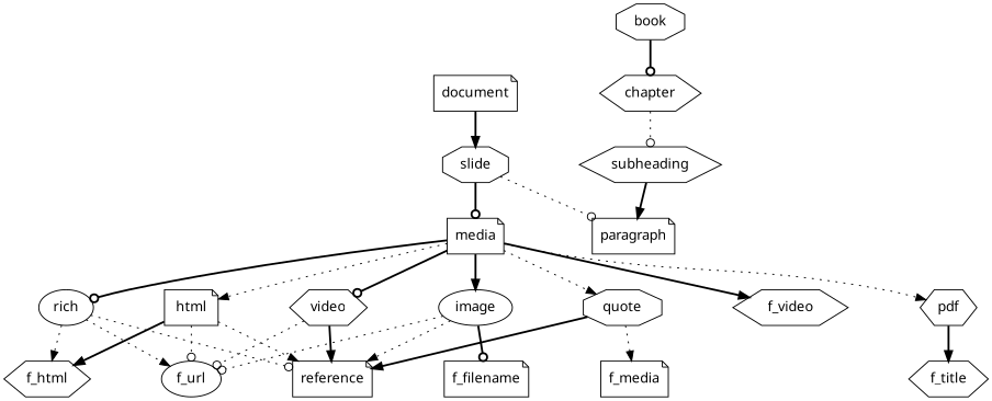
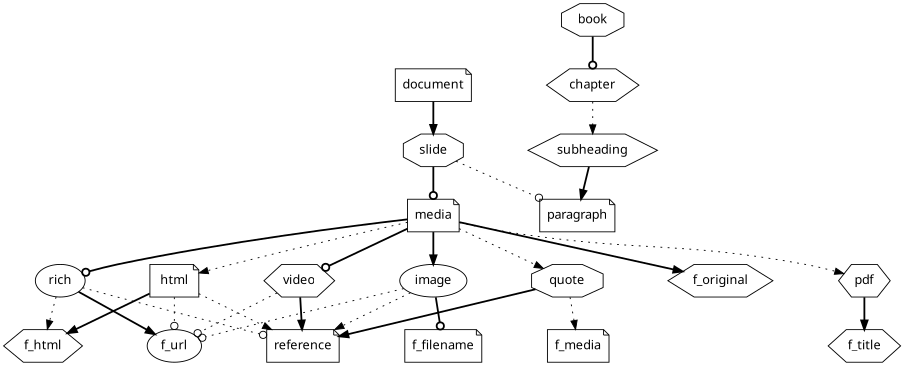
  digraph {
    fontname="Noto Sans"
    nodesep=1
    node [fontname="Noto Sans" shape=hexagon]
    edge [arrowhead=normal fontname="Noto Sans" style=bold]
    f_html
    f_url [shape=ellipse]
    n3 [label=f_media shape=note]
-   f_original [label=f_video]
+   f_original
    f_filename [shape=note]
    f_title
    book [shape=octagon]
    chapter
    subheading
    paragraph [shape=note]
    document [shape=note]
    slide [shape=octagon]
    media [shape=note]
    html [shape=note]
    video
    rich [shape=ellipse]
    image [shape=ellipse]
    quote [shape=octagon]
    pdf
    reference [shape=note]
    subgraph sub_1 {
      f_html
      f_url
      n3
      f_original
      f_filename
      f_title
    }
    book -> chapter [arrowhead=odot]
-   chapter -> subheading [arrowhead=odot style=dotted]
+   chapter -> subheading [style=dotted]
    subheading -> paragraph
    document -> slide
    slide -> paragraph [arrowhead=odot style=dotted]
    slide -> media [arrowhead=odot]
    media -> f_original
    media -> html [style=dotted]
    media -> video [arrowhead=odot]
    media -> rich [arrowhead=odot]
    media -> image
    media -> quote [style=dotted]
    media -> pdf [style=dotted]
    html -> f_html
    html -> f_url [arrowhead=odot style=dotted]
    html -> reference [style=dotted]
    video -> f_url [arrowhead=odot style=dotted]
    video -> reference
    rich -> f_html [style=dotted]
-   rich -> f_url [style=dotted]
+   rich -> f_url
    rich -> reference [arrowhead=odot style=dotted]
    image -> f_url [arrowhead=odot style=dotted]
    image -> f_filename [arrowhead=odot]
    image -> reference [style=dotted]
    quote -> n3 [style=dotted]
    quote -> reference
    pdf -> f_title
  }
